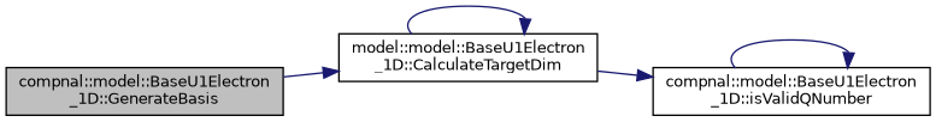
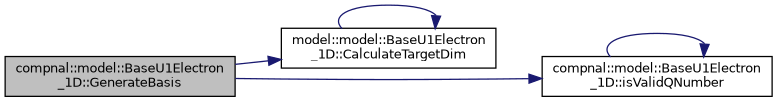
  digraph {
    rankdir=LR
    node [color=black fillcolor=white fontname=Helvetica fontsize=10 shape=record style=filled]
    edge [color=midnightblue fontname=Helvetica fontsize=10 labelfontname=Helvetica labelfontsize=10 style=solid]
    n1 [fillcolor=grey75 fontcolor=black height=0.2 label="compnal::model::BaseU1Electron\l_1D::GenerateBasis" width=0.4]
    n2 [height=0.2 label="model::model::BaseU1Electron\l_1D::CalculateTargetDim" width=0.4]
    n3 [height=0.2 label="compnal::model::BaseU1Electron\l_1D::isValidQNumber" width=0.4]
    n1 -> n2
-   n2 -> n3
+   n1 -> n3
    n2 -> n2
    n3 -> n3
  }
